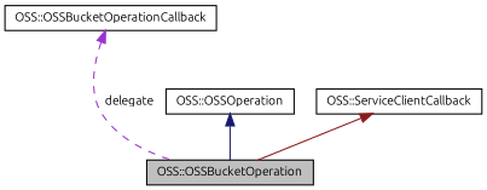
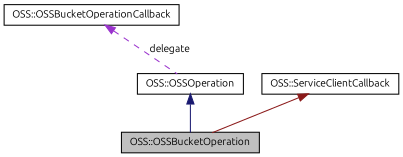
  digraph {
    fontname=Ubuntu
    node [color=black fillcolor=white fontname=Ubuntu fontsize=10 shape=record style=filled]
    edge [dir=back fontname=Ubuntu fontsize=10 labelfontname=Helvetica labelfontsize=10 style=solid]
    n1 [fillcolor=grey75 fontcolor=black height=0.2 label="OSS::OSSBucketOperation" width=0.4]
    n2 [height=0.2 label="OSS::OSSOperation" width=0.4]
    n3 [height=0.2 label="OSS::ServiceClientCallback" width=0.4]
    n4 [height=0.2 label="OSS::OSSBucketOperationCallback" width=0.4]
    n2 -> n1 [color=midnightblue]
    n3 -> n1 [color=firebrick4]
-   n4 -> n1 [color=darkorchid3 label=" delegate" style=dashed]
+   n4 -> n2 [color=darkorchid3 label=" delegate" style=dashed]
  }
